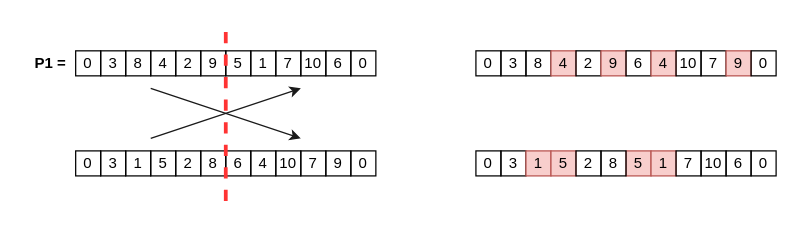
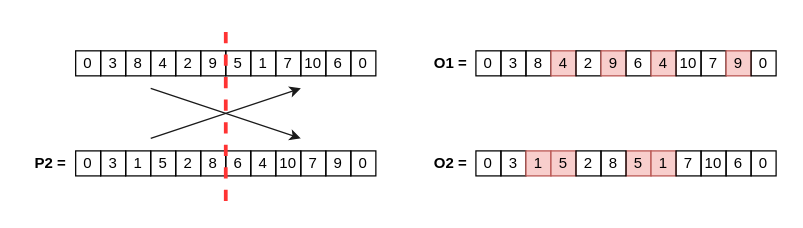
  <mxCell id="0" />
  <mxCell id="1" parent="0" />
  <mxCell id="2" value="0" style="rounded=0;whiteSpace=wrap;html=1;fillColor=none;" parent="1" vertex="1"><mxGeometry x="60" y="40" width="20" height="20" as="geometry" /></mxCell>
  <mxCell id="3" value="3" style="rounded=0;whiteSpace=wrap;html=1;fillColor=none;" parent="1" vertex="1"><mxGeometry x="80" y="40" width="20" height="20" as="geometry" /></mxCell>
  <mxCell id="4" value="8" style="rounded=0;whiteSpace=wrap;html=1;fillColor=none;" parent="1" vertex="1"><mxGeometry x="100" y="40" width="20" height="20" as="geometry" /></mxCell>
  <mxCell id="5" value="4" style="rounded=0;whiteSpace=wrap;html=1;fillColor=none;" parent="1" vertex="1"><mxGeometry x="120" y="40" width="20" height="20" as="geometry" /></mxCell>
  <mxCell id="6" value="2" style="rounded=0;whiteSpace=wrap;html=1;fillColor=none;" parent="1" vertex="1"><mxGeometry x="140" y="40" width="20" height="20" as="geometry" /></mxCell>
  <mxCell id="7" value="9" style="rounded=0;whiteSpace=wrap;html=1;fillColor=none;" parent="1" vertex="1"><mxGeometry x="160" y="40" width="20" height="20" as="geometry" /></mxCell>
  <mxCell id="8" value="5" style="rounded=0;whiteSpace=wrap;html=1;fillColor=none;" parent="1" vertex="1"><mxGeometry x="180" y="40" width="20" height="20" as="geometry" /></mxCell>
  <mxCell id="9" value="1" style="rounded=0;whiteSpace=wrap;html=1;fillColor=none;" parent="1" vertex="1"><mxGeometry x="200" y="40" width="20" height="20" as="geometry" /></mxCell>
  <mxCell id="10" value="7" style="rounded=0;whiteSpace=wrap;html=1;fillColor=none;" parent="1" vertex="1"><mxGeometry x="220" y="40" width="20" height="20" as="geometry" /></mxCell>
  <mxCell id="11" value="10" style="rounded=0;whiteSpace=wrap;html=1;fillColor=none;" parent="1" vertex="1"><mxGeometry x="240" y="40" width="20" height="20" as="geometry" /></mxCell>
  <mxCell id="12" value="6" style="rounded=0;whiteSpace=wrap;html=1;fillColor=none;" parent="1" vertex="1"><mxGeometry x="260" y="40" width="20" height="20" as="geometry" /></mxCell>
  <mxCell id="13" value="0" style="rounded=0;whiteSpace=wrap;html=1;fillColor=none;" parent="1" vertex="1"><mxGeometry x="280" y="40" width="20" height="20" as="geometry" /></mxCell>
  <mxCell id="14" value="0" style="rounded=0;whiteSpace=wrap;html=1;fillColor=none;" parent="1" vertex="1"><mxGeometry x="60" y="120" width="20" height="20" as="geometry" /></mxCell>
  <mxCell id="15" value="3" style="rounded=0;whiteSpace=wrap;html=1;fillColor=none;" parent="1" vertex="1"><mxGeometry x="80" y="120" width="20" height="20" as="geometry" /></mxCell>
  <mxCell id="16" value="1" style="rounded=0;whiteSpace=wrap;html=1;fillColor=none;" parent="1" vertex="1"><mxGeometry x="100" y="120" width="20" height="20" as="geometry" /></mxCell>
  <mxCell id="17" value="5" style="rounded=0;whiteSpace=wrap;html=1;fillColor=none;" parent="1" vertex="1"><mxGeometry x="120" y="120" width="20" height="20" as="geometry" /></mxCell>
  <mxCell id="18" value="2" style="rounded=0;whiteSpace=wrap;html=1;fillColor=none;" parent="1" vertex="1"><mxGeometry x="140" y="120" width="20" height="20" as="geometry" /></mxCell>
  <mxCell id="19" value="8" style="rounded=0;whiteSpace=wrap;html=1;fillColor=none;" parent="1" vertex="1"><mxGeometry x="160" y="120" width="20" height="20" as="geometry" /></mxCell>
  <mxCell id="20" value="6" style="rounded=0;whiteSpace=wrap;html=1;fillColor=none;" parent="1" vertex="1"><mxGeometry x="180" y="120" width="20" height="20" as="geometry" /></mxCell>
  <mxCell id="21" value="4" style="rounded=0;whiteSpace=wrap;html=1;fillColor=none;" parent="1" vertex="1"><mxGeometry x="200" y="120" width="20" height="20" as="geometry" /></mxCell>
  <mxCell id="22" value="10" style="rounded=0;whiteSpace=wrap;html=1;fillColor=none;" parent="1" vertex="1"><mxGeometry x="220" y="120" width="20" height="20" as="geometry" /></mxCell>
  <mxCell id="23" value="7" style="rounded=0;whiteSpace=wrap;html=1;fillColor=none;" parent="1" vertex="1"><mxGeometry x="240" y="120" width="20" height="20" as="geometry" /></mxCell>
  <mxCell id="24" value="9" style="rounded=0;whiteSpace=wrap;html=1;fillColor=none;" parent="1" vertex="1"><mxGeometry x="260" y="120" width="20" height="20" as="geometry" /></mxCell>
  <mxCell id="25" value="0" style="rounded=0;whiteSpace=wrap;html=1;fillColor=none;" parent="1" vertex="1"><mxGeometry x="280" y="120" width="20" height="20" as="geometry" /></mxCell>
  <mxCell id="26" value="" style="endArrow=none;html=1;rounded=0;strokeWidth=3;strokeColor=#FF3333;dashed=1;" parent="1" edge="1"><mxGeometry width="50" height="50" relative="1" as="geometry"><mxPoint x="180" y="160" as="sourcePoint" /><mxPoint x="180" y="20" as="targetPoint" /></mxGeometry></mxCell>
  <mxCell id="27" value="" style="endArrow=classic;html=1;rounded=0;strokeColor=#1A1A1A;strokeWidth=1;" parent="1" edge="1"><mxGeometry width="50" height="50" relative="1" as="geometry"><mxPoint x="120" y="70" as="sourcePoint" /><mxPoint x="240" y="110" as="targetPoint" /></mxGeometry></mxCell>
  <mxCell id="28" value="" style="endArrow=classic;html=1;rounded=0;strokeColor=#1A1A1A;strokeWidth=1;" parent="1" edge="1"><mxGeometry width="50" height="50" relative="1" as="geometry"><mxPoint x="120" y="110" as="sourcePoint" /><mxPoint x="240" y="70" as="targetPoint" /></mxGeometry></mxCell>
- <mxCell id="29" value="P1 =" style="text;html=1;strokeColor=none;fillColor=none;align=center;verticalAlign=middle;whiteSpace=wrap;rounded=0;fontStyle=1" parent="1" vertex="1"><mxGeometry x="20" y="40" width="40" height="20" as="geometry" /></mxCell>
+ <mxCell id="30" value="P2 =" style="text;html=1;strokeColor=none;fillColor=none;align=center;verticalAlign=middle;whiteSpace=wrap;rounded=0;fontStyle=1" parent="1" vertex="1"><mxGeometry x="20" y="120" width="40" height="20" as="geometry" /></mxCell>
  <mxCell id="31" value="0" style="rounded=0;whiteSpace=wrap;html=1;fillColor=none;" parent="1" vertex="1"><mxGeometry x="380" y="40" width="20" height="20" as="geometry" /></mxCell>
  <mxCell id="32" value="3" style="rounded=0;whiteSpace=wrap;html=1;fillColor=none;" parent="1" vertex="1"><mxGeometry x="400" y="40" width="20" height="20" as="geometry" /></mxCell>
  <mxCell id="33" value="8" style="rounded=0;whiteSpace=wrap;html=1;fillColor=none;" parent="1" vertex="1"><mxGeometry x="420" y="40" width="20" height="20" as="geometry" /></mxCell>
  <mxCell id="34" value="4" style="rounded=0;whiteSpace=wrap;html=1;fillColor=#f8cecc;strokeColor=#b85450;" parent="1" vertex="1"><mxGeometry x="440" y="40" width="20" height="20" as="geometry" /></mxCell>
  <mxCell id="35" value="2" style="rounded=0;whiteSpace=wrap;html=1;fillColor=none;" parent="1" vertex="1"><mxGeometry x="460" y="40" width="20" height="20" as="geometry" /></mxCell>
  <mxCell id="36" value="9" style="rounded=0;whiteSpace=wrap;html=1;fillColor=#f8cecc;strokeColor=#b85450;" parent="1" vertex="1"><mxGeometry x="480" y="40" width="20" height="20" as="geometry" /></mxCell>
  <mxCell id="37" value="5" style="rounded=0;whiteSpace=wrap;html=1;fillColor=#f8cecc;strokeColor=#b85450;" parent="1" vertex="1"><mxGeometry x="500" y="120" width="20" height="20" as="geometry" /></mxCell>
  <mxCell id="38" value="1" style="rounded=0;whiteSpace=wrap;html=1;fillColor=#f8cecc;strokeColor=#b85450;" parent="1" vertex="1"><mxGeometry x="520" y="120" width="20" height="20" as="geometry" /></mxCell>
  <mxCell id="39" value="7" style="rounded=0;whiteSpace=wrap;html=1;fillColor=none;" parent="1" vertex="1"><mxGeometry x="540" y="120" width="20" height="20" as="geometry" /></mxCell>
  <mxCell id="40" value="10" style="rounded=0;whiteSpace=wrap;html=1;fillColor=none;" parent="1" vertex="1"><mxGeometry x="560" y="120" width="20" height="20" as="geometry" /></mxCell>
  <mxCell id="41" value="6" style="rounded=0;whiteSpace=wrap;html=1;fillColor=none;" parent="1" vertex="1"><mxGeometry x="580" y="120" width="20" height="20" as="geometry" /></mxCell>
  <mxCell id="42" value="0" style="rounded=0;whiteSpace=wrap;html=1;fillColor=none;" parent="1" vertex="1"><mxGeometry x="600" y="120" width="20" height="20" as="geometry" /></mxCell>
+ <mxCell id="43" value="O1 =" style="text;html=1;strokeColor=none;fillColor=none;align=center;verticalAlign=middle;whiteSpace=wrap;rounded=0;fontStyle=1" parent="1" vertex="1"><mxGeometry x="340" y="40" width="40" height="20" as="geometry" /></mxCell>
+ <mxCell id="44" value="O2 =" style="text;html=1;strokeColor=none;fillColor=none;align=center;verticalAlign=middle;whiteSpace=wrap;rounded=0;fontStyle=1" parent="1" vertex="1"><mxGeometry x="340" y="120" width="40" height="20" as="geometry" /></mxCell>
  <mxCell id="45" value="0" style="rounded=0;whiteSpace=wrap;html=1;fillColor=none;" parent="1" vertex="1"><mxGeometry x="380" y="120" width="20" height="20" as="geometry" /></mxCell>
  <mxCell id="46" value="3" style="rounded=0;whiteSpace=wrap;html=1;fillColor=none;" parent="1" vertex="1"><mxGeometry x="400" y="120" width="20" height="20" as="geometry" /></mxCell>
  <mxCell id="47" value="1" style="rounded=0;whiteSpace=wrap;html=1;fillColor=#f8cecc;strokeColor=#b85450;" parent="1" vertex="1"><mxGeometry x="420" y="120" width="20" height="20" as="geometry" /></mxCell>
  <mxCell id="48" value="5" style="rounded=0;whiteSpace=wrap;html=1;fillColor=#f8cecc;strokeColor=#b85450;" parent="1" vertex="1"><mxGeometry x="440" y="120" width="20" height="20" as="geometry" /></mxCell>
  <mxCell id="49" value="2" style="rounded=0;whiteSpace=wrap;html=1;fillColor=none;" parent="1" vertex="1"><mxGeometry x="460" y="120" width="20" height="20" as="geometry" /></mxCell>
  <mxCell id="50" value="8" style="rounded=0;whiteSpace=wrap;html=1;fillColor=none;" parent="1" vertex="1"><mxGeometry x="480" y="120" width="20" height="20" as="geometry" /></mxCell>
  <mxCell id="51" value="6" style="rounded=0;whiteSpace=wrap;html=1;fillColor=none;" parent="1" vertex="1"><mxGeometry x="500" y="40" width="20" height="20" as="geometry" /></mxCell>
  <mxCell id="52" value="4" style="rounded=0;whiteSpace=wrap;html=1;fillColor=#f8cecc;strokeColor=#b85450;" parent="1" vertex="1"><mxGeometry x="520" y="40" width="20" height="20" as="geometry" /></mxCell>
  <mxCell id="53" value="10" style="rounded=0;whiteSpace=wrap;html=1;fillColor=none;" parent="1" vertex="1"><mxGeometry x="540" y="40" width="20" height="20" as="geometry" /></mxCell>
  <mxCell id="54" value="7" style="rounded=0;whiteSpace=wrap;html=1;fillColor=none;" parent="1" vertex="1"><mxGeometry x="560" y="40" width="20" height="20" as="geometry" /></mxCell>
  <mxCell id="55" value="9" style="rounded=0;whiteSpace=wrap;html=1;fillColor=#f8cecc;strokeColor=#b85450;" parent="1" vertex="1"><mxGeometry x="580" y="40" width="20" height="20" as="geometry" /></mxCell>
  <mxCell id="56" value="0" style="rounded=0;whiteSpace=wrap;html=1;fillColor=none;" parent="1" vertex="1"><mxGeometry x="600" y="40" width="20" height="20" as="geometry" /></mxCell>
